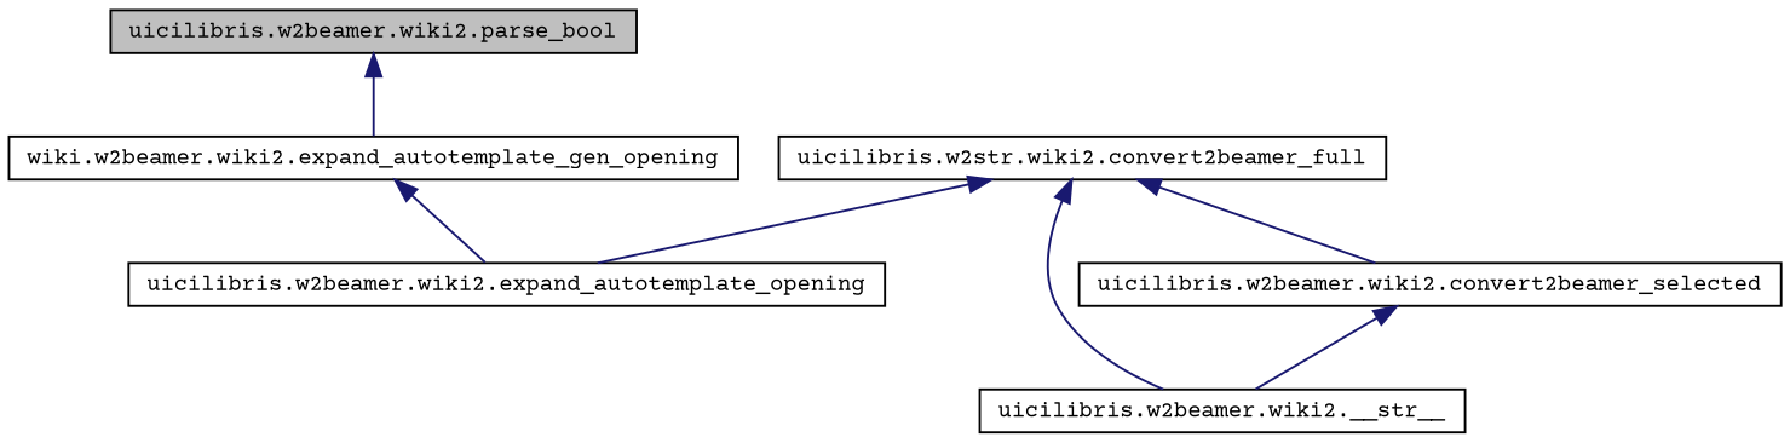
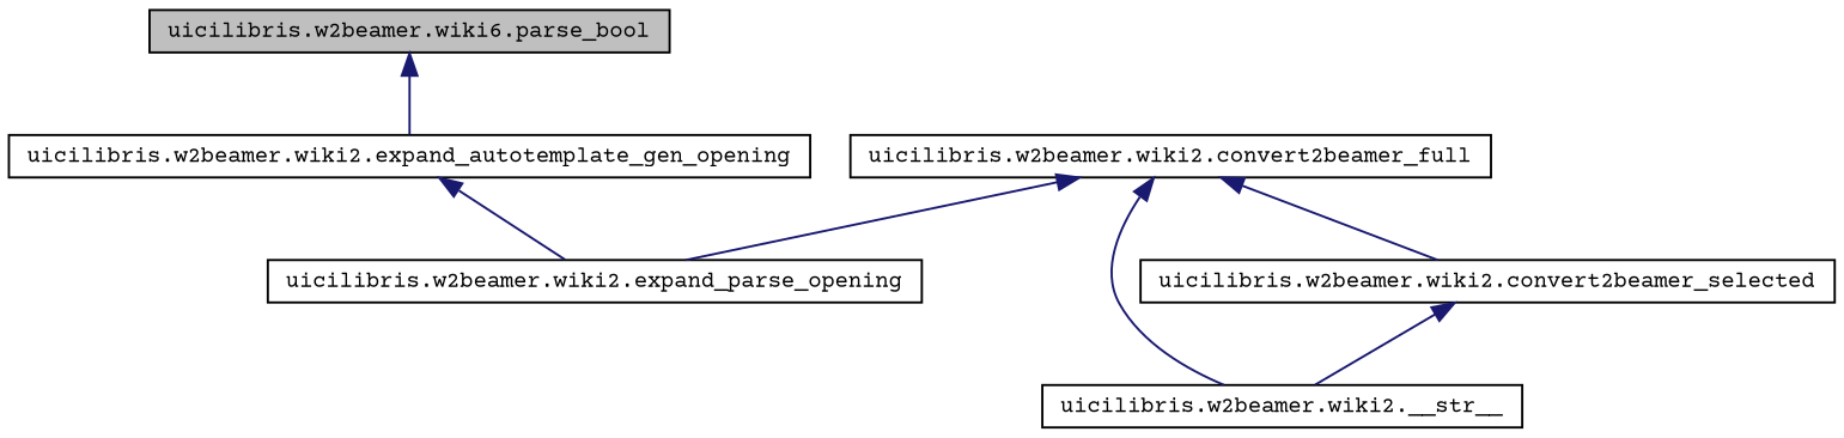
  digraph {
    fontname="Courier Prime"
    rankdir=TB
    node [color=black fillcolor=white fontname="Courier Prime" fontsize=10 shape=record style=filled]
    edge [color=midnightblue dir=back fontname="Courier Prime" fontsize=10 labelfontname=FreeSans labelfontsize=10 style=solid]
-   n1 [fillcolor=grey75 fontcolor=black height=0.2 label="uicilibris.w2beamer.wiki2.parse_bool" width=0.4]
-   n2 [height=0.2 label="wiki.w2beamer.wiki2.expand_autotemplate_gen_opening" width=0.4]
-   n3 [height=0.2 label="uicilibris.w2beamer.wiki2.expand_autotemplate_opening" width=0.4]
-   n4 [height=0.2 label="uicilibris.w2str.wiki2.convert2beamer_full" width=0.4]
+   n1 [fillcolor=grey75 fontcolor=black height=0.2 label="uicilibris.w2beamer.wiki6.parse_bool" width=0.4]
+   n2 [height=0.2 label="uicilibris.w2beamer.wiki2.expand_autotemplate_gen_opening" width=0.4]
+   n3 [height=0.2 label="uicilibris.w2beamer.wiki2.expand_parse_opening" width=0.4]
+   n4 [height=0.2 label="uicilibris.w2beamer.wiki2.convert2beamer_full" width=0.4]
    n5 [height=0.2 label="uicilibris.w2beamer.wiki2.__str__" width=0.4]
    n6 [height=0.2 label="uicilibris.w2beamer.wiki2.convert2beamer_selected" width=0.4]
    n1 -> n2
    n2 -> n3
    n4 -> n3
    n4 -> n5
    n4 -> n6
    n6 -> n5
  }
